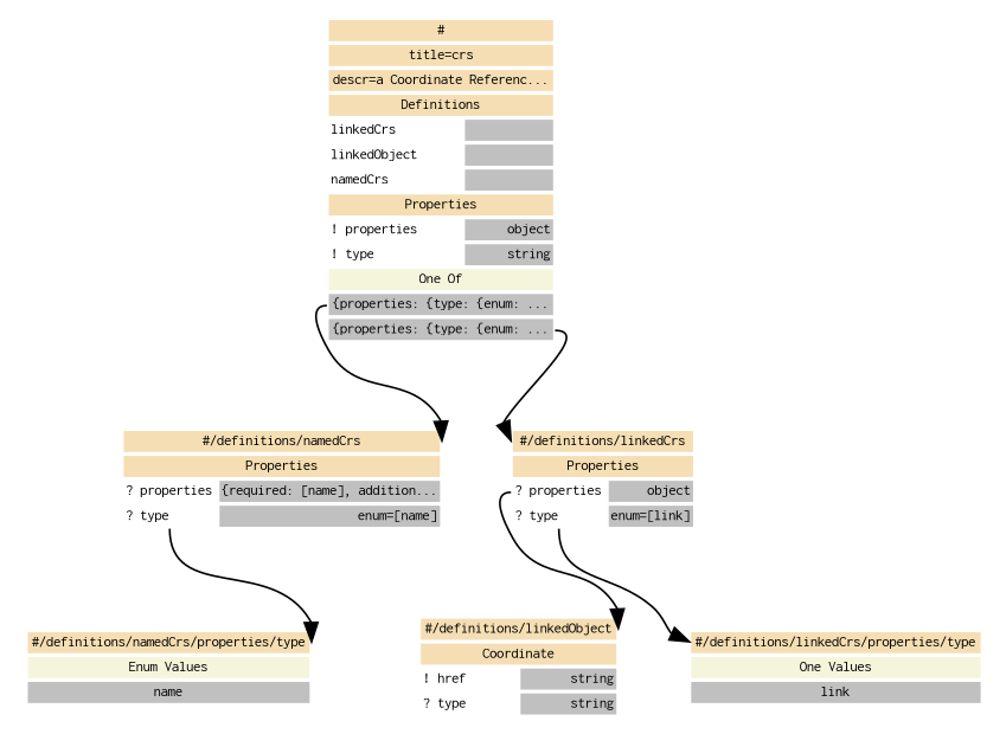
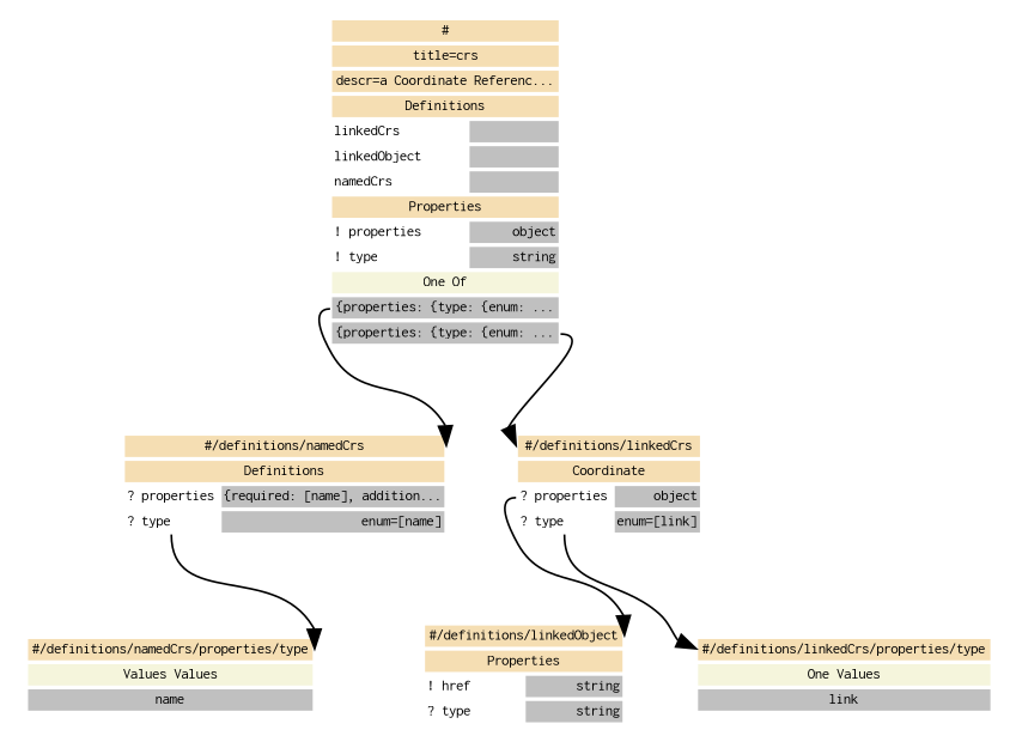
  digraph {
    fontname="Bitstream Vera Sans"
    fontsize=8
    node [fontname=Courier fontsize=8 shape=plaintext]
    edge [fontname="Bitstream Vera Sans" fontsize=8 headport="@path" tailport="@type"]
    n1 [label=< <table border="0" cellborder="0" cellpadding="1" bgcolor="white"> <tr><td bgcolor="wheat" align="center" colspan="2" port="@path"><font color="black">#</font></td></tr> <tr><td bgcolor="wheat" align="center" colspan="2" port=""><font color="black">title=crs</font></td></tr> <tr><td bgcolor="wheat" align="center" colspan="2" port=""><font color="black">descr=a Coordinate Referenc...</font></td></tr> <tr><td bgcolor="wheat" align="center" colspan="2"><font color="black">Definitions</font></td></tr> <tr><td align="left" port="#@linkedCrs">linkedCrs</td>linkedCrs<td bgcolor="grey" align="right"></td></tr> <tr><td align="left" port="#@linkedObject">linkedObject</td>linkedObject<td bgcolor="grey" align="right"></td></tr> <tr><td align="left" port="#@namedCrs">namedCrs</td>namedCrs<td bgcolor="grey" align="right"></td></tr> <tr><td bgcolor="wheat" align="center" colspan="2" port=""><font color="black">Properties</font></td></tr> <tr><td align="left" port="@properties">! properties</td>! properties<td bgcolor="grey" align="right">object</td></tr> <tr><td align="left" port="@type">! type</td>! type<td bgcolor="grey" align="right">string</td></tr> <tr><td bgcolor="beige" align="center" colspan="2" port=""><font color="black">One Of</font></td></tr> <tr><td bgcolor="grey" align="center" colspan="2" port="0"><font color="black">{properties: {type: {enum: ...</font></td></tr> <tr><td bgcolor="grey" align="center" colspan="2" port="1"><font color="black">{properties: {type: {enum: ...</font></td></tr> </table> >]
-   n2 [label=< <table border="0" cellborder="0" cellpadding="1" bgcolor="white"> <tr><td bgcolor="wheat" align="center" colspan="2" port="@path"><font color="black">#/definitions/namedCrs</font></td></tr>   <tr><td bgcolor="wheat" align="center" colspan="2" port=""><font color="black">Properties</font></td></tr> <tr><td align="left" port="@properties">? properties</td>? properties<td bgcolor="grey" align="right">{required: [name], addition...</td></tr> <tr><td align="left" port="@type">? type</td>? type<td bgcolor="grey" align="right">enum=[name]</td></tr> </table> >]
-   n3 [label=< <table border="0" cellborder="0" cellpadding="1" bgcolor="white"> <tr><td bgcolor="wheat" align="center" colspan="2" port="@path"><font color="black">#/definitions/linkedCrs</font></td></tr>   <tr><td bgcolor="wheat" align="center" colspan="2" port=""><font color="black">Properties</font></td></tr> <tr><td align="left" port="@properties">? properties</td>? properties<td bgcolor="grey" align="right">object</td></tr> <tr><td align="left" port="@type">? type</td>? type<td bgcolor="grey" align="right">enum=[link]</td></tr> </table> >]
-   n4 [label=< <table border="0" cellborder="0" cellpadding="1" bgcolor="white"> <tr><td bgcolor="wheat" align="center" colspan="2" port="@path"><font color="black">#/definitions/namedCrs/properties/type</font></td></tr>   <tr><td bgcolor="beige" align="center" colspan="2" port=""><font color="black">Enum Values</font></td></tr> <tr><td bgcolor="grey" align="center" colspan="2" port=""><font color="black">name</font></td></tr> </table> >]
-   n5 [label=< <table border="0" cellborder="0" cellpadding="1" bgcolor="white"> <tr><td bgcolor="wheat" align="center" colspan="2" port="@path"><font color="black">#/definitions/linkedObject</font></td></tr>   <tr><td bgcolor="wheat" align="center" colspan="2" port=""><font color="black">Coordinate</font></td></tr> <tr><td align="left" port="@href">! href</td>! href<td bgcolor="grey" align="right">string</td></tr> <tr><td align="left" port="@type">? type</td>? type<td bgcolor="grey" align="right">string</td></tr> </table> >]
+   n2 [label=< <table border="0" cellborder="0" cellpadding="1" bgcolor="white"> <tr><td bgcolor="wheat" align="center" colspan="2" port="@path"><font color="black">#/definitions/namedCrs</font></td></tr>   <tr><td bgcolor="wheat" align="center" colspan="2" port=""><font color="black">Definitions</font></td></tr> <tr><td align="left" port="@properties">? properties</td>? properties<td bgcolor="grey" align="right">{required: [name], addition...</td></tr> <tr><td align="left" port="@type">? type</td>? type<td bgcolor="grey" align="right">enum=[name]</td></tr> </table> >]
+   n3 [label=< <table border="0" cellborder="0" cellpadding="1" bgcolor="white"> <tr><td bgcolor="wheat" align="center" colspan="2" port="@path"><font color="black">#/definitions/linkedCrs</font></td></tr>   <tr><td bgcolor="wheat" align="center" colspan="2" port=""><font color="black">Coordinate</font></td></tr> <tr><td align="left" port="@properties">? properties</td>? properties<td bgcolor="grey" align="right">object</td></tr> <tr><td align="left" port="@type">? type</td>? type<td bgcolor="grey" align="right">enum=[link]</td></tr> </table> >]
+   n4 [label=< <table border="0" cellborder="0" cellpadding="1" bgcolor="white"> <tr><td bgcolor="wheat" align="center" colspan="2" port="@path"><font color="black">#/definitions/namedCrs/properties/type</font></td></tr>   <tr><td bgcolor="beige" align="center" colspan="2" port=""><font color="black">Values Values</font></td></tr> <tr><td bgcolor="grey" align="center" colspan="2" port=""><font color="black">name</font></td></tr> </table> >]
+   n5 [label=< <table border="0" cellborder="0" cellpadding="1" bgcolor="white"> <tr><td bgcolor="wheat" align="center" colspan="2" port="@path"><font color="black">#/definitions/linkedObject</font></td></tr>   <tr><td bgcolor="wheat" align="center" colspan="2" port=""><font color="black">Properties</font></td></tr> <tr><td align="left" port="@href">! href</td>! href<td bgcolor="grey" align="right">string</td></tr> <tr><td align="left" port="@type">? type</td>? type<td bgcolor="grey" align="right">string</td></tr> </table> >]
    n6 [label=< <table border="0" cellborder="0" cellpadding="1" bgcolor="white"> <tr><td bgcolor="wheat" align="center" colspan="2" port="@path"><font color="black">#/definitions/linkedCrs/properties/type</font></td></tr>   <tr><td bgcolor="beige" align="center" colspan="2" port=""><font color="black">One Values</font></td></tr> <tr><td bgcolor="grey" align="center" colspan="2" port=""><font color="black">link</font></td></tr> </table> >]
    n1 -> n2 [tailport=0]
    n1 -> n3 [tailport=1]
    n2 -> n4
    n3 -> n5 [tailport="@properties"]
    n3 -> n6
  }
